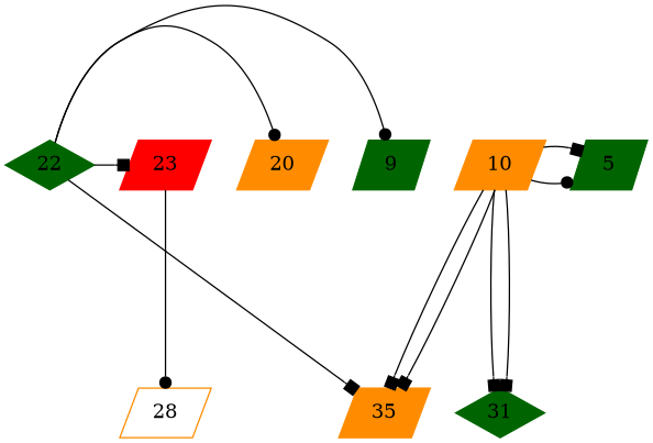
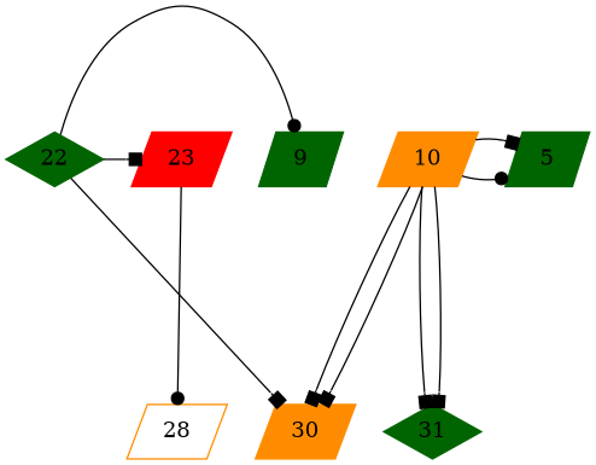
  digraph {
    ranksep=2.0
    node [color=darkgreen shape=parallelogram style=filled]
    edge [arrowhead=box]
    5
    9
    10 [color=darkorange]
-   20 [color=darkorange]
    22 [shape=diamond]
    23 [color=red]
    28 [color=darkorange style=""]
-   30 [color=darkorange label=35]
+   30 [color=darkorange]
    31 [shape=diamond]
    subgraph sub_1 {
      rank=same
      5
      9
      10
-     20
      22
      23
    }
    subgraph sub_2 {
      rank=same
      28
    }
    subgraph sub_3 {
      rank=same
      30
      31
    }
    10 -> 5 [arrowhead=dot]
    10 -> 5
    10 -> 30
    10 -> 30
    10 -> 31
    10 -> 31
    22 -> 9 [arrowhead=dot]
-   22 -> 20 [arrowhead=dot]
    22 -> 23
    22 -> 30
    23 -> 28 [arrowhead=dot]
  }
